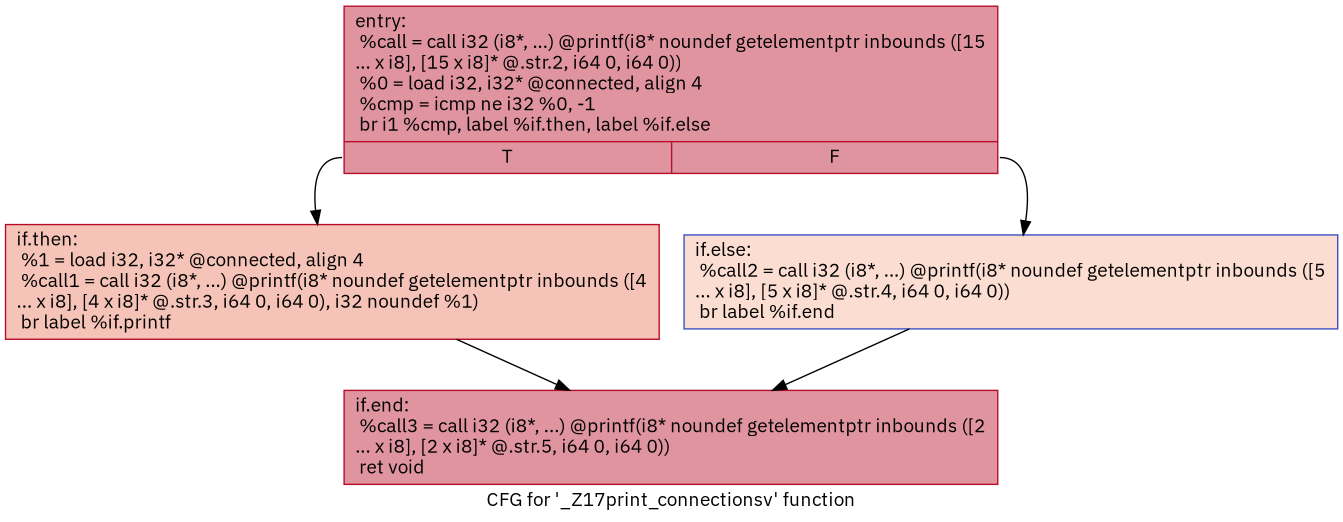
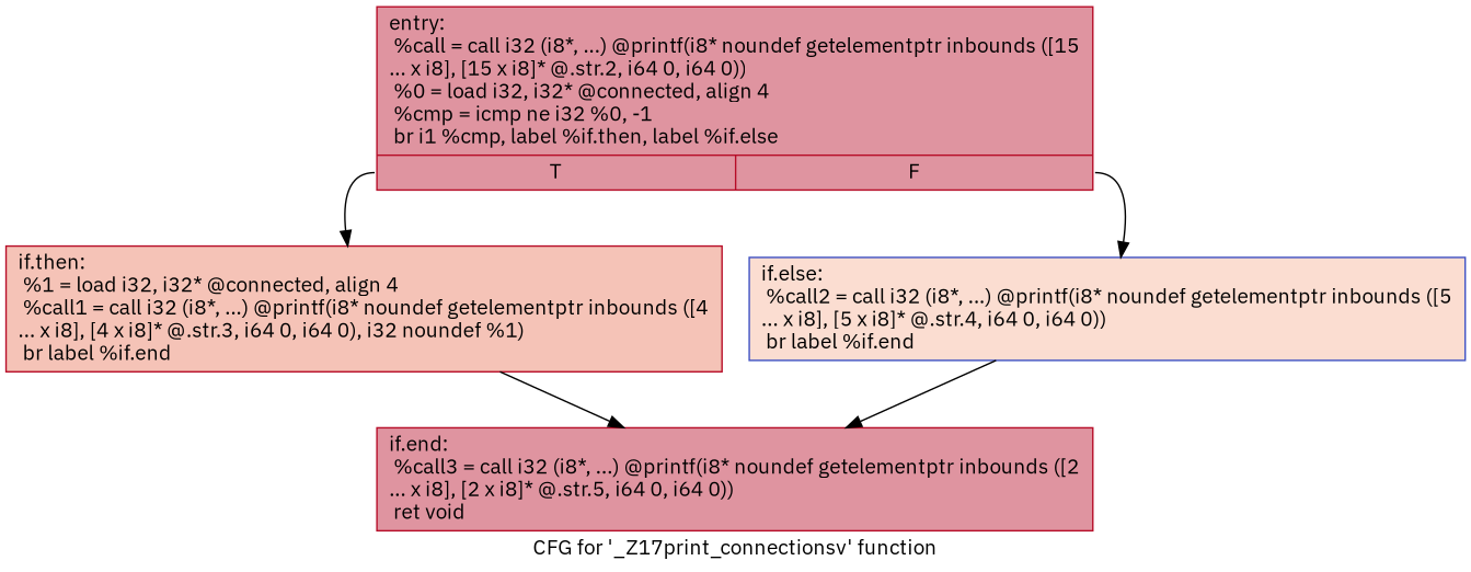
  digraph {
    label="CFG for '_Z17print_connectionsv' function"
    fontname="IBM Plex Sans"
    node [color="#b70d28ff" fillcolor="#b70d2870" shape=record style=filled fontname="IBM Plex Sans"]
    edge [fontname="IBM Plex Sans"]
    n1 [label="{entry:\l  %call = call i32 (i8*, ...) @printf(i8* noundef getelementptr inbounds ([15\l... x i8], [15 x i8]* @.str.2, i64 0, i64 0))\l  %0 = load i32, i32* @connected, align 4\l  %cmp = icmp ne i32 %0, -1\l  br i1 %cmp, label %if.then, label %if.else\l|{<s0>T|<s1>F}}"]
-   n2 [fillcolor="#e8765c70" label="{if.then:                                          \l  %1 = load i32, i32* @connected, align 4\l  %call1 = call i32 (i8*, ...) @printf(i8* noundef getelementptr inbounds ([4\l... x i8], [4 x i8]* @.str.3, i64 0, i64 0), i32 noundef %1)\l  br label %if.printf\l}"]
+   n2 [fillcolor="#e8765c70" label="{if.then:                                          \l  %1 = load i32, i32* @connected, align 4\l  %call1 = call i32 (i8*, ...) @printf(i8* noundef getelementptr inbounds ([4\l... x i8], [4 x i8]* @.str.3, i64 0, i64 0), i32 noundef %1)\l  br label %if.end\l}"]
    n3 [color="#3d50c3ff" fillcolor="#f7b39670" label="{if.else:                                          \l  %call2 = call i32 (i8*, ...) @printf(i8* noundef getelementptr inbounds ([5\l... x i8], [5 x i8]* @.str.4, i64 0, i64 0))\l  br label %if.end\l}"]
    n4 [label="{if.end:                                           \l  %call3 = call i32 (i8*, ...) @printf(i8* noundef getelementptr inbounds ([2\l... x i8], [2 x i8]* @.str.5, i64 0, i64 0))\l  ret void\l}"]
    n1 -> n2 [tailport=s0]
    n1 -> n3 [tailport=s1]
    n2 -> n4
    n3 -> n4
  }
